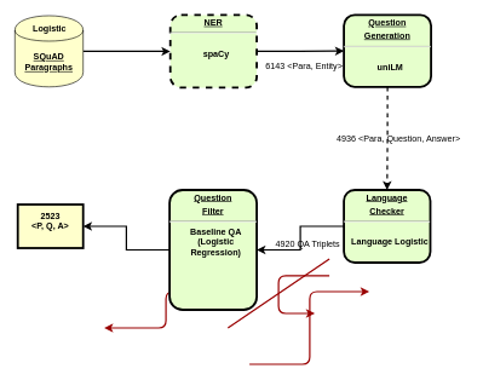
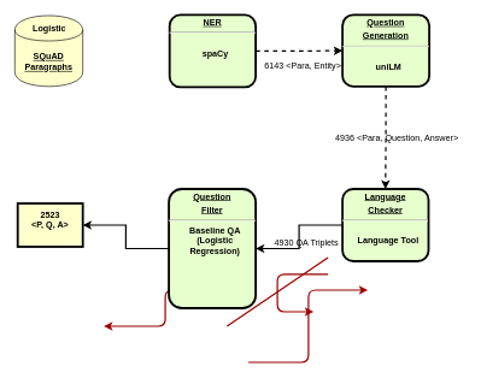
  <mxCell id="0" />
  <mxCell id="1" parent="0" />
  <mxCell id="2" value="2523&#10;&lt;P, Q, A&gt;&#10;" style="whiteSpace=wrap;align=center;verticalAlign=middle;fontStyle=1;strokeWidth=3;fillColor=#FFFFCC" parent="1" vertex="1"><mxGeometry x="24" y="281" width="90" height="60" as="geometry" /></mxCell>
- <mxCell id="3" style="edgeStyle=orthogonalEdgeStyle;rounded=0;orthogonalLoop=1;jettySize=auto;html=1;entryX=0;entryY=0.5;entryDx=0;entryDy=0;strokeWidth=2;" edge="1" parent="1" source="4" target="12"><mxGeometry relative="1" as="geometry" /></mxCell>
- <mxCell id="4" value="&lt;p style=&quot;margin: 0px ; margin-top: 4px ; text-align: center ; text-decoration: underline&quot;&gt;&lt;strong&gt;NER&lt;br&gt;&lt;/strong&gt;&lt;/p&gt;&lt;hr&gt;&lt;p style=&quot;margin: 0px ; margin-left: 8px&quot;&gt;&lt;br&gt;&lt;/p&gt;&lt;p style=&quot;margin: 0px ; margin-left: 8px&quot;&gt;spaCy&lt;/p&gt;" style="verticalAlign=middle;align=center;overflow=fill;fontSize=12;fontFamily=Helvetica;html=1;rounded=1;fontStyle=1;strokeWidth=3;fillColor=#E6FFCC;dashed=1;" parent="1" vertex="1"><mxGeometry x="234" y="20" width="119" height="100" as="geometry" /></mxCell>
+ <mxCell id="3" style="edgeStyle=orthogonalEdgeStyle;rounded=0;orthogonalLoop=1;jettySize=auto;html=1;entryX=0;entryY=0.5;entryDx=0;entryDy=0;strokeWidth=2;dashed=1;" edge="1" parent="1" source="4" target="12"><mxGeometry relative="1" as="geometry" /></mxCell>
+ <mxCell id="4" value="&lt;p style=&quot;margin: 0px ; margin-top: 4px ; text-align: center ; text-decoration: underline&quot;&gt;&lt;strong&gt;NER&lt;br&gt;&lt;/strong&gt;&lt;/p&gt;&lt;hr&gt;&lt;p style=&quot;margin: 0px ; margin-left: 8px&quot;&gt;&lt;br&gt;&lt;/p&gt;&lt;p style=&quot;margin: 0px ; margin-left: 8px&quot;&gt;spaCy&lt;/p&gt;" style="verticalAlign=middle;align=center;overflow=fill;fontSize=12;fontFamily=Helvetica;html=1;rounded=1;fontStyle=1;strokeWidth=3;fillColor=#E6FFCC" parent="1" vertex="1"><mxGeometry x="234" y="20" width="119" height="100" as="geometry" /></mxCell>
  <mxCell id="5" value="" style="endArrow=none;noEdgeStyle=1;strokeColor=#990000;strokeWidth=2" parent="1" edge="1"><mxGeometry relative="1" as="geometry"><mxPoint x="453" y="356" as="sourcePoint" /><mxPoint x="313.328" y="451" as="targetPoint" /></mxGeometry></mxCell>
  <mxCell id="6" value="" style="edgeStyle=elbowEdgeStyle;elbow=horizontal;strokeColor=#990000;strokeWidth=2" parent="1" edge="1"><mxGeometry width="100" height="100" relative="1" as="geometry"><mxPoint x="343" y="501" as="sourcePoint" /><mxPoint x="508" y="401" as="targetPoint" /></mxGeometry></mxCell>
  <mxCell id="7" value="" style="edgeStyle=elbowEdgeStyle;elbow=horizontal;exitX=0;exitY=0.75;strokeColor=#990000;strokeWidth=2" parent="1" edge="1"><mxGeometry width="100" height="100" relative="1" as="geometry"><mxPoint x="453" y="379" as="sourcePoint" /><mxPoint x="433" y="431" as="targetPoint" /><Array as="points"><mxPoint x="383" y="431" /></Array></mxGeometry></mxCell>
  <mxCell id="8" value="" style="edgeStyle=elbowEdgeStyle;elbow=horizontal;strokeColor=#990000;strokeWidth=2" parent="1" edge="1"><mxGeometry width="100" height="100" relative="1" as="geometry"><mxPoint x="312" y="401" as="sourcePoint" /><mxPoint x="143" y="451" as="targetPoint" /></mxGeometry></mxCell>
- <mxCell id="9" style="edgeStyle=orthogonalEdgeStyle;rounded=0;orthogonalLoop=1;jettySize=auto;html=1;entryX=0;entryY=0.5;entryDx=0;entryDy=0;strokeWidth=2;" edge="1" parent="1" source="10" target="4"><mxGeometry relative="1" as="geometry" /></mxCell>
  <mxCell id="10" value="&lt;div&gt;&lt;u&gt;&lt;strong&gt;&lt;strong&gt;SQuAD&lt;br&gt;&lt;/strong&gt;&lt;/strong&gt;&lt;/u&gt;&lt;/div&gt;&lt;div&gt;&lt;u&gt;&lt;strong&gt;&lt;strong&gt;Paragraphs&lt;br&gt;&lt;/strong&gt;&lt;/strong&gt;&lt;/u&gt;&lt;/div&gt;&lt;div&gt;&lt;strong&gt;&lt;/strong&gt;&lt;/div&gt;" style="shape=cylinder;whiteSpace=wrap;html=1;boundedLbl=1;backgroundOutline=1;fillColor=#FFFFCC;" vertex="1" parent="1"><mxGeometry x="20" y="21" width="94" height="98" as="geometry" /></mxCell>
  <mxCell id="11" style="edgeStyle=orthogonalEdgeStyle;rounded=0;orthogonalLoop=1;jettySize=auto;html=1;strokeWidth=2;dashed=1;" edge="1" parent="1" source="12" target="14"><mxGeometry relative="1" as="geometry" /></mxCell>
  <mxCell id="12" value="&lt;p style=&quot;margin: 0px ; margin-top: 4px ; text-align: center ; text-decoration: underline&quot;&gt;&lt;strong&gt;Question&lt;/strong&gt;&lt;/p&gt;&lt;p style=&quot;margin: 0px ; margin-top: 4px ; text-align: center ; text-decoration: underline&quot;&gt;&lt;strong&gt;Generation&lt;br&gt;&lt;/strong&gt;&lt;/p&gt;&lt;hr&gt;&lt;p style=&quot;margin: 0px ; margin-left: 8px&quot;&gt;&lt;br&gt;&lt;/p&gt;&lt;p style=&quot;margin: 0px ; margin-left: 8px&quot;&gt;uniLM&lt;/p&gt;" style="verticalAlign=middle;align=center;overflow=fill;fontSize=12;fontFamily=Helvetica;html=1;rounded=1;fontStyle=1;strokeWidth=3;fillColor=#E6FFCC" vertex="1" parent="1"><mxGeometry x="473" y="20" width="120" height="99" as="geometry" /></mxCell>
  <mxCell id="13" style="edgeStyle=orthogonalEdgeStyle;rounded=0;orthogonalLoop=1;jettySize=auto;html=1;strokeWidth=2;entryX=1;entryY=0.5;entryDx=0;entryDy=0;" edge="1" parent="1" source="14" target="16"><mxGeometry relative="1" as="geometry"><mxPoint x="363" y="316" as="targetPoint" /></mxGeometry></mxCell>
- <mxCell id="14" value="&lt;p style=&quot;margin: 0px ; margin-top: 4px ; text-align: center ; text-decoration: underline&quot;&gt;&lt;strong&gt;Language&lt;/strong&gt;&lt;/p&gt;&lt;p style=&quot;margin: 0px ; margin-top: 4px ; text-align: center ; text-decoration: underline&quot;&gt;&lt;strong&gt;Checker&lt;br&gt;&lt;/strong&gt;&lt;/p&gt;&lt;hr&gt;&lt;p style=&quot;margin: 0px ; margin-left: 8px&quot;&gt;&lt;br&gt;&lt;/p&gt;&lt;p style=&quot;margin: 0px ; margin-left: 8px&quot;&gt;Language Logistic&lt;br&gt;&lt;/p&gt;" style="verticalAlign=middle;align=center;overflow=fill;fontSize=12;fontFamily=Helvetica;html=1;rounded=1;fontStyle=1;strokeWidth=3;fillColor=#E6FFCC" vertex="1" parent="1"><mxGeometry x="473" y="261" width="119" height="100" as="geometry" /></mxCell>
+ <mxCell id="14" value="&lt;p style=&quot;margin: 0px ; margin-top: 4px ; text-align: center ; text-decoration: underline&quot;&gt;&lt;strong&gt;Language&lt;/strong&gt;&lt;/p&gt;&lt;p style=&quot;margin: 0px ; margin-top: 4px ; text-align: center ; text-decoration: underline&quot;&gt;&lt;strong&gt;Checker&lt;br&gt;&lt;/strong&gt;&lt;/p&gt;&lt;hr&gt;&lt;p style=&quot;margin: 0px ; margin-left: 8px&quot;&gt;&lt;br&gt;&lt;/p&gt;&lt;p style=&quot;margin: 0px ; margin-left: 8px&quot;&gt;Language Tool&lt;br&gt;&lt;/p&gt;" style="verticalAlign=middle;align=center;overflow=fill;fontSize=12;fontFamily=Helvetica;html=1;rounded=1;fontStyle=1;strokeWidth=3;fillColor=#E6FFCC" vertex="1" parent="1"><mxGeometry x="473" y="261" width="119" height="100" as="geometry" /></mxCell>
  <mxCell id="15" style="edgeStyle=orthogonalEdgeStyle;rounded=0;orthogonalLoop=1;jettySize=auto;html=1;entryX=1;entryY=0.5;entryDx=0;entryDy=0;strokeWidth=2;" edge="1" parent="1" source="16" target="2"><mxGeometry relative="1" as="geometry" /></mxCell>
  <mxCell id="16" value="&lt;p style=&quot;margin: 0px ; margin-top: 4px ; text-align: center ; text-decoration: underline&quot;&gt;&lt;strong&gt;Question&lt;br&gt;&lt;/strong&gt;&lt;/p&gt;&lt;p style=&quot;margin: 0px ; margin-top: 4px ; text-align: center ; text-decoration: underline&quot;&gt;&lt;strong&gt;Filter&lt;br&gt;&lt;/strong&gt;&lt;/p&gt;&lt;hr&gt;&lt;p style=&quot;margin: 0px ; margin-left: 8px&quot;&gt;Baseline QA&lt;/p&gt;&lt;p style=&quot;margin: 0px ; margin-left: 8px&quot;&gt;(Logistic &lt;br&gt;&lt;/p&gt;&lt;p style=&quot;margin: 0px ; margin-left: 8px&quot;&gt;Regression)&lt;br&gt;&lt;/p&gt;" style="verticalAlign=middle;align=center;overflow=fill;fontSize=12;fontFamily=Helvetica;html=1;rounded=1;fontStyle=1;strokeWidth=3;fillColor=#E6FFCC" vertex="1" parent="1"><mxGeometry x="233" y="261" width="120" height="165" as="geometry" /></mxCell>
  <mxCell id="17" value="&lt;b&gt;Logistic&lt;/b&gt;" style="text;html=1;" vertex="1" parent="1"><mxGeometry x="43" y="25" width="80" height="30" as="geometry" /></mxCell>
  <mxCell id="18" value="6143 &amp;lt;Para, Entity&amp;gt;" style="text;html=1;align=center;verticalAlign=middle;resizable=0;points=[];;autosize=1;" vertex="1" parent="1"><mxGeometry x="357.5" y="81" width="120" height="20" as="geometry" /></mxCell>
  <mxCell id="19" value="4936 &amp;lt;Para, Question, Answer&amp;gt;" style="text;html=1;align=center;verticalAlign=middle;resizable=0;points=[];;autosize=1;" vertex="1" parent="1"><mxGeometry x="453" y="181" width="190" height="20" as="geometry" /></mxCell>
- <mxCell id="20" value="4920 QA Triplets" style="text;html=1;align=center;verticalAlign=middle;resizable=0;points=[];;autosize=1;" vertex="1" parent="1"><mxGeometry x="367.5" y="326" width="110" height="20" as="geometry" /></mxCell>
+ <mxCell id="20" value="4930 QA Triplets" style="text;html=1;align=center;verticalAlign=middle;resizable=0;points=[];;autosize=1;" vertex="1" parent="1"><mxGeometry x="367.5" y="326" width="110" height="20" as="geometry" /></mxCell>
